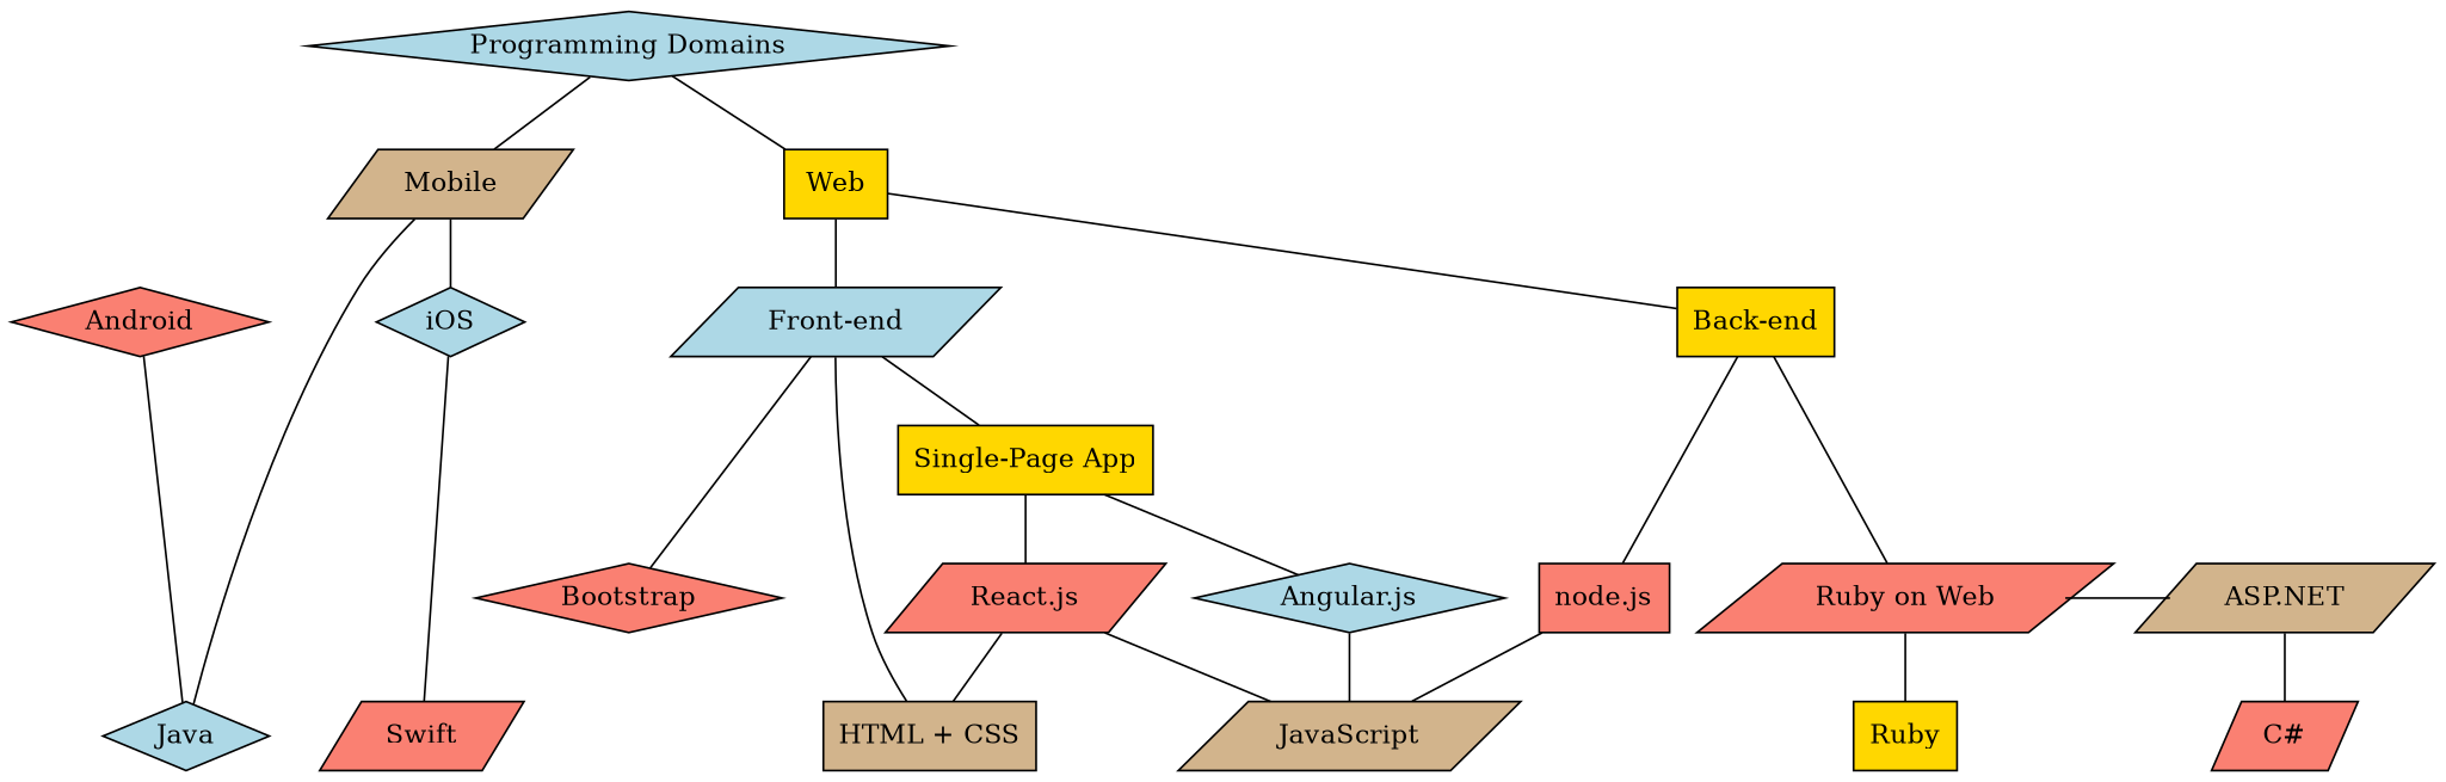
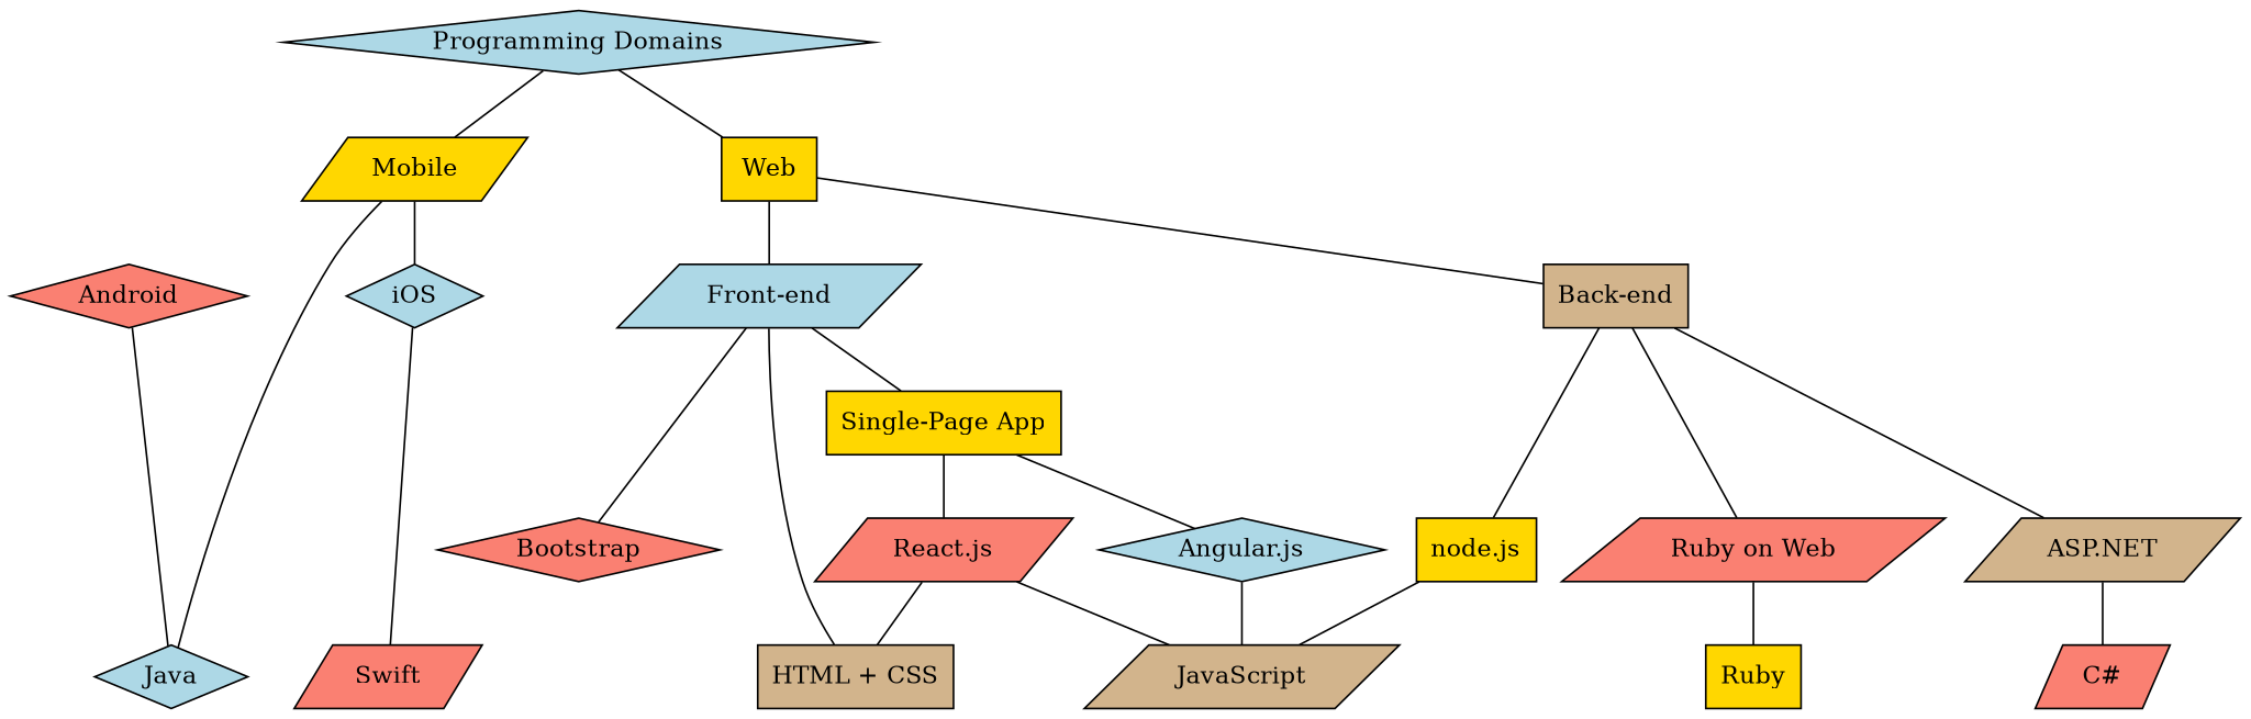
  graph {
    node [fillcolor=salmon shape=parallelogram style=filled]
-   n1 [fillcolor=tan label=Mobile]
+   n1 [fillcolor=gold label=Mobile]
    n2 [fillcolor=gold label=Web shape=box]
    n3 [label=Android shape=diamond]
    n4 [fillcolor=lightblue label=iOS shape=diamond]
-   n5 [fillcolor=gold label="Back-end" shape=box]
+   n5 [fillcolor=tan label="Back-end" shape=box]
    n6 [fillcolor=lightblue label="Front-end"]
    n7 [label="Ruby on Web"]
-   n8 [label="node.js" shape=box]
+   n8 [fillcolor=gold label="node.js" shape=box]
    n9 [fillcolor=tan label="ASP.NET"]
    n10 [label=Bootstrap shape=diamond]
    n11 [label="React.js"]
    n12 [fillcolor=lightblue label="Angular.js" shape=diamond]
    n13 [fillcolor=lightblue label=Java shape=diamond]
    n14 [label=Swift]
    n15 [fillcolor=gold label=Ruby shape=box]
    n16 [fillcolor=tan label=JavaScript]
    n17 [label="C#"]
    n18 [fillcolor=tan label="HTML + CSS" shape=box]
    n19 [fillcolor=gold label="Single-Page App" shape=box]
    n20 [fillcolor=lightblue label="Programming Domains" shape=diamond]
    subgraph sub_1 {
      rank=same
      n1
      n2
    }
    subgraph sub_2 {
      rank=same
      n3
      n4
      n5
      n6
    }
    subgraph sub_3 {
      rank=same
      n7
      n8
      n9
      n10
      n11
      n12
    }
    subgraph sub_4 {
      rank=same
      n13
      n14
      n15
      n16
      n17
      n18
    }
    n1 -- n4
    n1 -- n13
    n2 -- n5
    n2 -- n6
    n3 -- n13
    n4 -- n14
    n5 -- n7
    n5 -- n8
-   n7 -- n9
+   n5 -- n9
    n6 -- n10
    n6 -- n18
    n6 -- n19
    n7 -- n15
    n8 -- n16
    n9 -- n17
    n11 -- n16
    n11 -- n18
    n12 -- n16
    n19 -- n11
    n19 -- n12
    n20 -- n1
    n20 -- n2
  }
